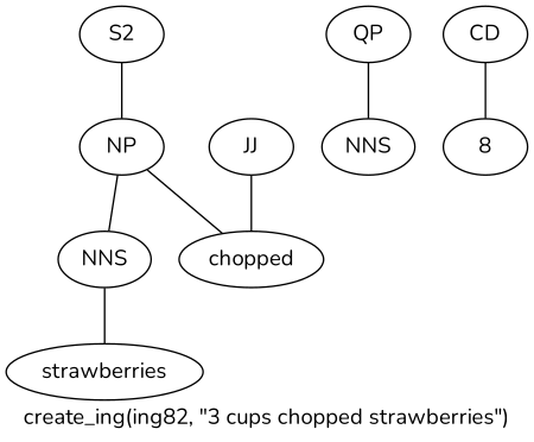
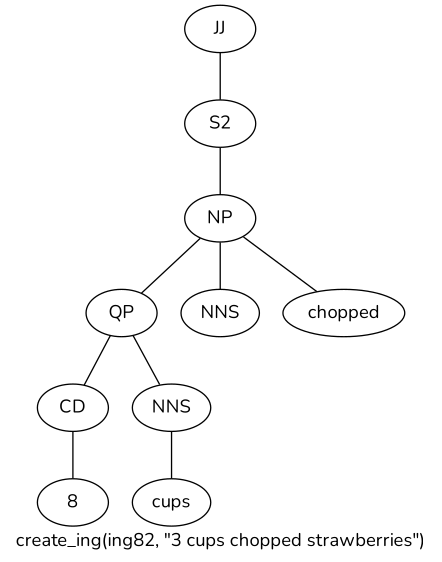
  graph {
    fontname=Nunito
    label="create_ing(ing82, \"3 cups chopped strawberries\")"
    node [fontname=Nunito]
    edge [fontname=Nunito]
    n1 [label=S2]
    n2 [label=NP]
    n3 [label=QP]
    n4 [label=NNS]
    n5 [label=chopped]
    n6 [label=CD]
    n7 [label=NNS]
    n8 [label=JJ]
-   n9 [label=strawberries]
    n10 [label=8]
+   n11 [label=cups]
    n1 -- n2
+   n2 -- n3
    n2 -- n4
    n2 -- n5
+   n3 -- n6
    n3 -- n7
-   n4 -- n9
    n6 -- n10
-   n8 -- n5
+   n7 -- n11
+   n8 -- n1
  }
